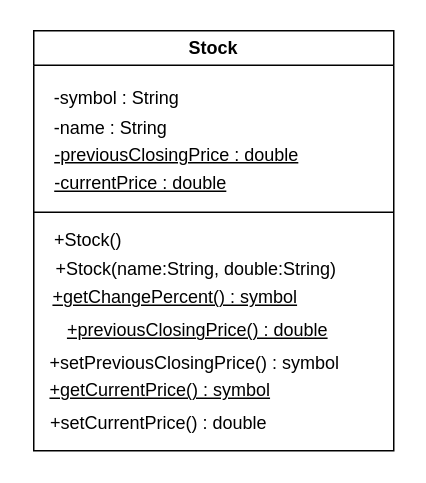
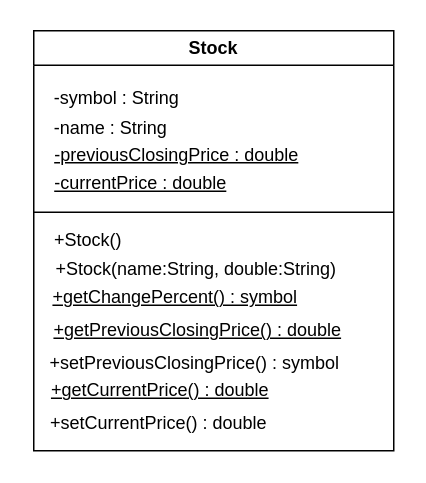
  <mxCell id="0" />
  <mxCell id="1" parent="0" />
  <mxCell id="2" value="Stock" style="swimlane;whiteSpace=wrap;html=1;" vertex="1" parent="1"><mxGeometry x="22" y="20" width="240" height="280" as="geometry" /></mxCell>
  <mxCell id="3" value="-symbol : String" style="text;html=1;align=center;verticalAlign=middle;resizable=0;points=[];autosize=1;strokeColor=none;fillColor=none;" vertex="1" parent="2"><mxGeometry y="30" width="110" height="30" as="geometry" /></mxCell>
  <mxCell id="4" value="-name : String" style="text;html=1;align=center;verticalAlign=middle;resizable=0;points=[];autosize=1;strokeColor=none;fillColor=none;" vertex="1" parent="2"><mxGeometry x="1" y="50" width="100" height="30" as="geometry" /></mxCell>
  <mxCell id="5" value="&lt;u&gt;-currentPrice : double&lt;/u&gt;" style="text;html=1;align=center;verticalAlign=middle;resizable=0;points=[];autosize=1;strokeColor=none;fillColor=none;" vertex="1" parent="2"><mxGeometry x="1" y="87" width="140" height="30" as="geometry" /></mxCell>
  <mxCell id="6" value="+Stock()" style="text;html=1;align=center;verticalAlign=middle;resizable=0;points=[];autosize=1;strokeColor=none;fillColor=none;" vertex="1" parent="2"><mxGeometry x="1" y="125" width="70" height="30" as="geometry" /></mxCell>
  <mxCell id="7" value="+Stock(name:String, double:String)" style="text;html=1;align=center;verticalAlign=middle;resizable=0;points=[];autosize=1;strokeColor=none;fillColor=none;" vertex="1" parent="2"><mxGeometry x="3" y="144" width="210" height="30" as="geometry" /></mxCell>
  <mxCell id="8" value="&lt;u&gt;-previousClosingPrice : double&lt;/u&gt;" style="text;html=1;align=center;verticalAlign=middle;resizable=0;points=[];autosize=1;strokeColor=none;fillColor=none;" vertex="1" parent="1"><mxGeometry x="22" y="88" width="190" height="30" as="geometry" /></mxCell>
  <mxCell id="9" value="" style="endArrow=none;html=1;rounded=0;" edge="1" parent="1"><mxGeometry width="50" height="50" relative="1" as="geometry"><mxPoint x="22" y="141" as="sourcePoint" /><mxPoint x="262" y="141" as="targetPoint" /></mxGeometry></mxCell>
  <mxCell id="10" value="+setPreviousClosingPrice() : symbol" style="text;html=1;align=center;verticalAlign=middle;resizable=0;points=[];autosize=1;strokeColor=none;fillColor=none;" vertex="1" parent="1"><mxGeometry x="24" y="227" width="210" height="30" as="geometry" /></mxCell>
  <mxCell id="11" value="&lt;u&gt;+getChangePercent() : symbol&lt;/u&gt;" style="text;html=1;align=center;verticalAlign=middle;resizable=0;points=[];autosize=1;strokeColor=none;fillColor=none;" vertex="1" parent="1"><mxGeometry x="26" y="183" width="180" height="30" as="geometry" /></mxCell>
- <mxCell id="12" value="&lt;u&gt;+previousClosingPrice() : double&lt;/u&gt;" style="text;html=1;align=center;verticalAlign=middle;resizable=0;points=[];autosize=1;strokeColor=none;fillColor=none;" vertex="1" parent="1"><mxGeometry x="21" y="205" width="220" height="30" as="geometry" /></mxCell>
- <mxCell id="13" value="&lt;u&gt;+getCurrentPrice() : symbol&lt;/u&gt;" style="text;html=1;align=center;verticalAlign=middle;resizable=0;points=[];autosize=1;strokeColor=none;fillColor=none;" vertex="1" parent="1"><mxGeometry x="21" y="245" width="170" height="30" as="geometry" /></mxCell>
+ <mxCell id="12" value="&lt;u&gt;+getPreviousClosingPrice() : double&lt;/u&gt;" style="text;html=1;align=center;verticalAlign=middle;resizable=0;points=[];autosize=1;strokeColor=none;fillColor=none;" vertex="1" parent="1"><mxGeometry x="21" y="205" width="220" height="30" as="geometry" /></mxCell>
+ <mxCell id="13" value="&lt;u&gt;+getCurrentPrice() : double&lt;/u&gt;" style="text;html=1;align=center;verticalAlign=middle;resizable=0;points=[];autosize=1;strokeColor=none;fillColor=none;" vertex="1" parent="1"><mxGeometry x="21" y="245" width="170" height="30" as="geometry" /></mxCell>
  <mxCell id="14" value="+setCurrentPrice() : double" style="text;html=1;align=center;verticalAlign=middle;resizable=0;points=[];autosize=1;strokeColor=none;fillColor=none;" vertex="1" parent="1"><mxGeometry x="20" y="267" width="170" height="30" as="geometry" /></mxCell>
